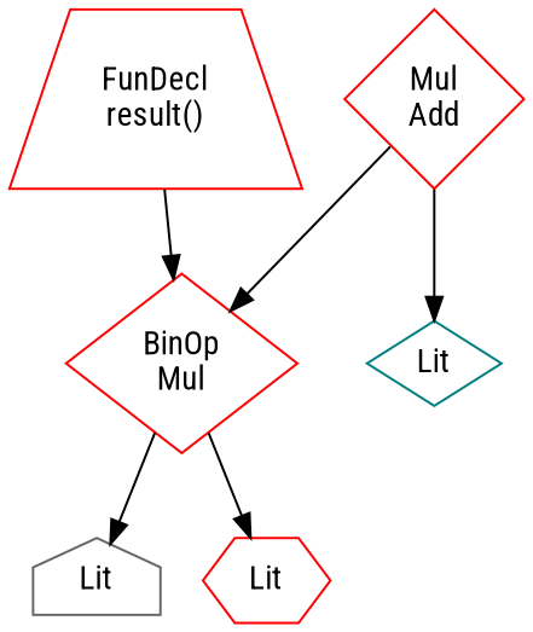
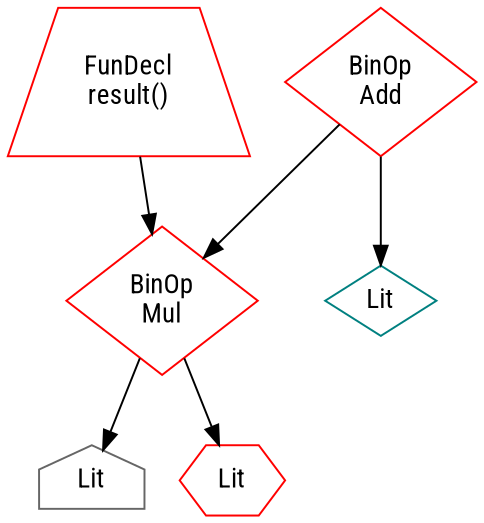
  digraph {
    fontname="Roboto Condensed"
    node [color=red fontname="Roboto Condensed" shape=diamond]
    edge [fontname="Roboto Condensed"]
    n1 [label="FunDecl\nresult()" shape=trapezium]
    n2 [label="BinOp\nMul"]
-   n3 [label="Mul\nAdd"]
+   n3 [label="BinOp\nAdd"]
    n4 [color=teal label=Lit]
    n5 [color=gray40 label=Lit shape=house]
    n6 [label=Lit shape=hexagon]
    n1 -> n2
    n2 -> n5
    n2 -> n6
    n3 -> n2
    n3 -> n4
  }
